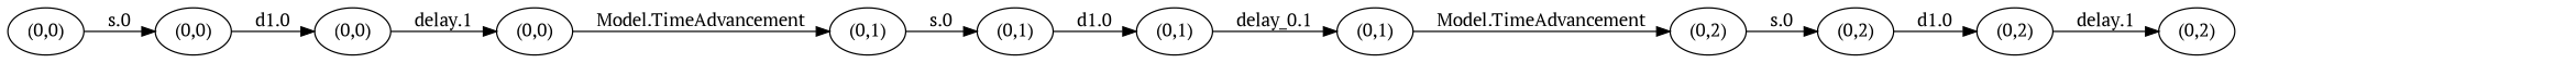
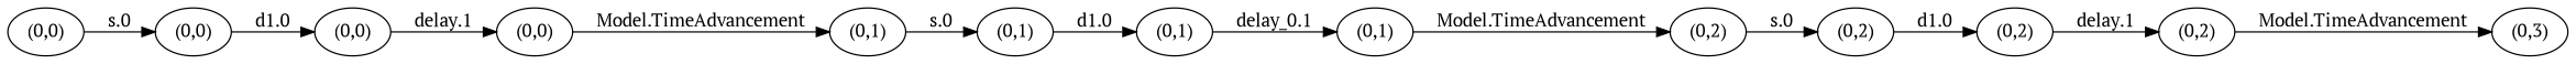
  digraph {
    rankdir=LR
    fontname="PT Serif"
    node [fontname="PT Serif"]
    edge [fontname="PT Serif"]
    n1 [label="(0,0)"]
    n2 [label="(0,0)"]
    n3 [label="(0,0)"]
    n4 [label="(0,0)"]
    n5 [label="(0,1)"]
    n6 [label="(0,1)"]
    n7 [label="(0,1)"]
    n8 [label="(0,1)"]
    n9 [label="(0,2)"]
    n10 [label="(0,2)"]
    n11 [label="(0,2)"]
    n12 [label="(0,2)"]
+   n13 [label="(0,3)"]
    n1 -> n2 [label="s.0"]
    n2 -> n3 [label="d1.0"]
    n3 -> n4 [label="delay.1"]
    n4 -> n5 [label="Model.TimeAdvancement"]
    n5 -> n6 [label="s.0"]
    n6 -> n7 [label="d1.0"]
    n7 -> n8 [label="delay_0.1"]
    n8 -> n9 [label="Model.TimeAdvancement"]
    n9 -> n10 [label="s.0"]
    n10 -> n11 [label="d1.0"]
    n11 -> n12 [label="delay.1"]
+   n12 -> n13 [label="Model.TimeAdvancement"]
  }
